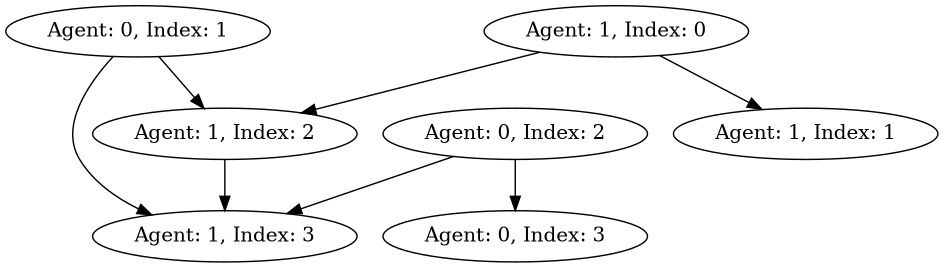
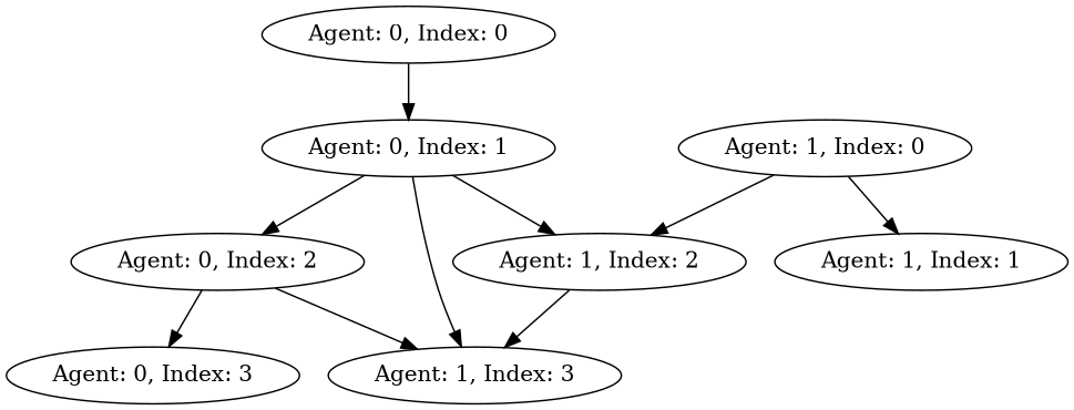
  digraph {
+   n1 [label="Agent: 0, Index: 0"]
    n2 [label="Agent: 0, Index: 1"]
    n3 [label="Agent: 0, Index: 2"]
    n4 [label="Agent: 1, Index: 2"]
    n5 [label="Agent: 1, Index: 3"]
    n6 [label="Agent: 0, Index: 3"]
    n7 [label="Agent: 1, Index: 0"]
    n8 [label="Agent: 1, Index: 1"]
+   n1 -> n2
+   n2 -> n3
    n2 -> n4
    n2 -> n5
    n3 -> n5
    n3 -> n6
    n4 -> n5
    n7 -> n4
    n7 -> n8
  }
